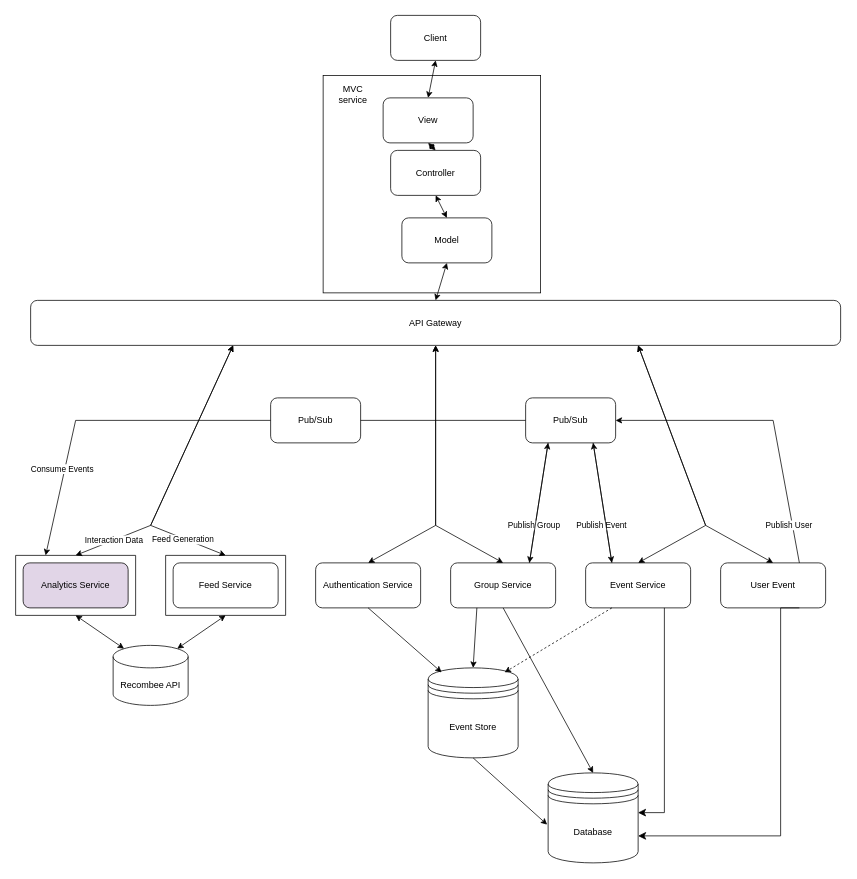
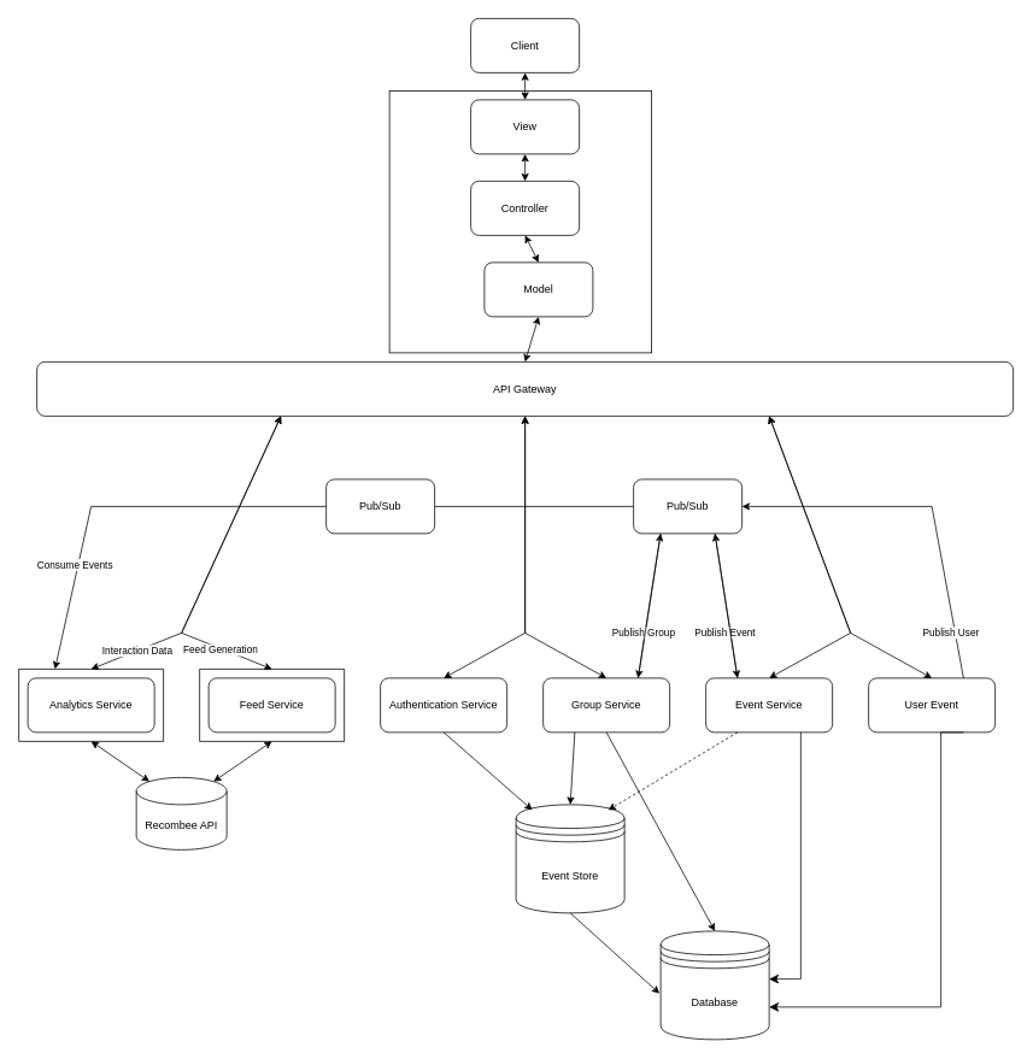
  <mxCell id="0" />
  <mxCell id="1" parent="0" />
  <mxCell id="2" value="" style="whiteSpace=wrap;html=1;aspect=fixed;" vertex="1" parent="1"><mxGeometry x="430" y="100" width="290" height="290" as="geometry" /></mxCell>
  <mxCell id="3" value="" style="swimlane;startSize=0;" parent="1" vertex="1"><mxGeometry x="20" y="740" width="160" height="80" as="geometry" /></mxCell>
- <mxCell id="4" value="Analytics Service" style="rounded=1;whiteSpace=wrap;html=1;fillColor=#e1d5e7;" parent="3" vertex="1"><mxGeometry x="10" y="10" width="140" height="60" as="geometry" /></mxCell>
+ <mxCell id="4" value="Analytics Service" style="rounded=1;whiteSpace=wrap;html=1;" parent="3" vertex="1"><mxGeometry x="10" y="10" width="140" height="60" as="geometry" /></mxCell>
  <mxCell id="5" value="" style="swimlane;startSize=0;gradientColor=none;" parent="1" vertex="1"><mxGeometry x="220" y="740" width="160" height="80" as="geometry" /></mxCell>
  <mxCell id="6" value="Feed Service" style="rounded=1;whiteSpace=wrap;html=1;" parent="5" vertex="1"><mxGeometry x="10" y="10" width="140" height="60" as="geometry" /></mxCell>
  <mxCell id="7" value="Recombee API" style="shape=cylinder3;whiteSpace=wrap;html=1;boundedLbl=1;backgroundOutline=1;size=15;" parent="1" vertex="1"><mxGeometry x="150" y="860" width="100" height="80" as="geometry" /></mxCell>
  <mxCell id="8" value="" style="endArrow=classic;startArrow=classic;html=1;rounded=0;exitX=0.855;exitY=0;exitDx=0;exitDy=4.35;exitPerimeter=0;entryX=0.5;entryY=1;entryDx=0;entryDy=0;" parent="1" source="7" target="5" edge="1"><mxGeometry width="50" height="50" relative="1" as="geometry"><mxPoint x="340" y="870" as="sourcePoint" /><mxPoint x="390" y="820" as="targetPoint" /></mxGeometry></mxCell>
  <mxCell id="9" value="" style="endArrow=classic;startArrow=classic;html=1;rounded=0;exitX=0.5;exitY=1;exitDx=0;exitDy=0;entryX=0.145;entryY=0;entryDx=0;entryDy=4.35;entryPerimeter=0;" parent="1" source="3" target="7" edge="1"><mxGeometry width="50" height="50" relative="1" as="geometry"><mxPoint x="340" y="870" as="sourcePoint" /><mxPoint x="390" y="820" as="targetPoint" /></mxGeometry></mxCell>
  <mxCell id="10" value="API Gateway" style="rounded=1;whiteSpace=wrap;html=1;" parent="1" vertex="1"><mxGeometry x="40" y="400" width="1080" height="60" as="geometry" /></mxCell>
  <mxCell id="11" value="" style="endArrow=classic;startArrow=classic;html=1;rounded=0;exitX=0.5;exitY=0;exitDx=0;exitDy=0;entryX=0.25;entryY=1;entryDx=0;entryDy=0;" parent="1" source="3" target="10" edge="1"><mxGeometry width="50" height="50" relative="1" as="geometry"><mxPoint x="420" y="770" as="sourcePoint" /><mxPoint x="470" y="720" as="targetPoint" /><Array as="points"><mxPoint x="200" y="700" /></Array></mxGeometry></mxCell>
  <mxCell id="12" value="Interaction Data" style="edgeLabel;html=1;align=center;verticalAlign=middle;resizable=0;points=[];" parent="11" vertex="1" connectable="0"><mxGeometry x="-0.707" relative="1" as="geometry"><mxPoint as="offset" /></mxGeometry></mxCell>
  <mxCell id="13" value="" style="endArrow=classic;startArrow=classic;html=1;rounded=0;entryX=0.25;entryY=1;entryDx=0;entryDy=0;exitX=0.5;exitY=0;exitDx=0;exitDy=0;" parent="1" source="5" target="10" edge="1"><mxGeometry width="50" height="50" relative="1" as="geometry"><mxPoint x="420" y="770" as="sourcePoint" /><mxPoint x="470" y="720" as="targetPoint" /><Array as="points"><mxPoint x="200" y="700" /></Array></mxGeometry></mxCell>
  <mxCell id="14" value="Feed Generation" style="edgeLabel;html=1;align=center;verticalAlign=middle;resizable=0;points=[];" parent="13" vertex="1" connectable="0"><mxGeometry x="-0.67" y="1" relative="1" as="geometry"><mxPoint as="offset" /></mxGeometry></mxCell>
  <mxCell id="15" value="Group Service" style="rounded=1;whiteSpace=wrap;html=1;" parent="1" vertex="1"><mxGeometry x="600" y="750" width="140" height="60" as="geometry" /></mxCell>
  <mxCell id="16" value="Event Service" style="rounded=1;whiteSpace=wrap;html=1;" parent="1" vertex="1"><mxGeometry x="780" y="750" width="140" height="60" as="geometry" /></mxCell>
  <mxCell id="17" value="User Event" style="rounded=1;whiteSpace=wrap;html=1;" parent="1" vertex="1"><mxGeometry x="960" y="750" width="140" height="60" as="geometry" /></mxCell>
  <mxCell id="18" value="" style="endArrow=classic;startArrow=classic;html=1;rounded=0;exitX=0.5;exitY=0;exitDx=0;exitDy=0;entryX=0.5;entryY=1;entryDx=0;entryDy=0;" parent="1" source="38" target="10" edge="1"><mxGeometry width="50" height="50" relative="1" as="geometry"><mxPoint x="490" y="750" as="sourcePoint" /><mxPoint x="770" y="710" as="targetPoint" /><Array as="points"><mxPoint x="580" y="700" /></Array></mxGeometry></mxCell>
  <mxCell id="19" value="" style="endArrow=classic;startArrow=classic;html=1;rounded=0;exitX=0.5;exitY=0;exitDx=0;exitDy=0;entryX=0.5;entryY=1;entryDx=0;entryDy=0;" parent="1" source="15" target="10" edge="1"><mxGeometry width="50" height="50" relative="1" as="geometry"><mxPoint x="720" y="760" as="sourcePoint" /><mxPoint x="770" y="710" as="targetPoint" /><Array as="points"><mxPoint x="580" y="700" /></Array></mxGeometry></mxCell>
  <mxCell id="20" value="" style="endArrow=classic;startArrow=classic;html=1;rounded=0;entryX=0.75;entryY=1;entryDx=0;entryDy=0;exitX=0.5;exitY=0;exitDx=0;exitDy=0;" parent="1" source="16" target="10" edge="1"><mxGeometry width="50" height="50" relative="1" as="geometry"><mxPoint x="720" y="760" as="sourcePoint" /><mxPoint x="770" y="710" as="targetPoint" /><Array as="points"><mxPoint x="940" y="700" /></Array></mxGeometry></mxCell>
  <mxCell id="21" value="" style="endArrow=classic;startArrow=classic;html=1;rounded=0;entryX=0.75;entryY=1;entryDx=0;entryDy=0;exitX=0.5;exitY=0;exitDx=0;exitDy=0;" parent="1" source="17" target="10" edge="1"><mxGeometry width="50" height="50" relative="1" as="geometry"><mxPoint x="720" y="760" as="sourcePoint" /><mxPoint x="770" y="710" as="targetPoint" /><Array as="points"><mxPoint x="940" y="700" /></Array></mxGeometry></mxCell>
  <mxCell id="22" value="Pub/Sub" style="rounded=1;whiteSpace=wrap;html=1;" parent="1" vertex="1"><mxGeometry x="360" y="530" width="120" height="60" as="geometry" /></mxCell>
  <mxCell id="23" value="Pub/Sub" style="rounded=1;whiteSpace=wrap;html=1;" parent="1" vertex="1"><mxGeometry x="700" y="530" width="120" height="60" as="geometry" /></mxCell>
  <mxCell id="24" value="" style="endArrow=classic;html=1;rounded=0;exitX=0.25;exitY=0;exitDx=0;exitDy=0;entryX=0.75;entryY=1;entryDx=0;entryDy=0;" parent="1" source="16" target="23" edge="1"><mxGeometry width="50" height="50" relative="1" as="geometry"><mxPoint x="470" y="730" as="sourcePoint" /><mxPoint x="520" y="680" as="targetPoint" /></mxGeometry></mxCell>
  <mxCell id="25" value="Publish Event" style="edgeLabel;html=1;align=center;verticalAlign=middle;resizable=0;points=[];" parent="24" vertex="1" connectable="0"><mxGeometry x="0.102" y="-1" relative="1" as="geometry"><mxPoint x="-2" y="38" as="offset" /></mxGeometry></mxCell>
  <mxCell id="26" value="" style="endArrow=classic;html=1;rounded=0;exitX=0.75;exitY=0;exitDx=0;exitDy=0;entryX=0.25;entryY=1;entryDx=0;entryDy=0;" parent="1" source="15" target="23" edge="1"><mxGeometry width="50" height="50" relative="1" as="geometry"><mxPoint x="740" y="730" as="sourcePoint" /><mxPoint x="790" y="680" as="targetPoint" /></mxGeometry></mxCell>
  <mxCell id="27" value="Publish Group" style="edgeLabel;html=1;align=center;verticalAlign=middle;resizable=0;points=[];" parent="26" vertex="1" connectable="0"><mxGeometry x="0.218" y="2" relative="1" as="geometry"><mxPoint x="-8" y="48" as="offset" /></mxGeometry></mxCell>
  <mxCell id="28" value="" style="endArrow=none;html=1;rounded=0;exitX=1;exitY=0.5;exitDx=0;exitDy=0;entryX=0;entryY=0.5;entryDx=0;entryDy=0;" parent="1" source="22" target="23" edge="1"><mxGeometry width="50" height="50" relative="1" as="geometry"><mxPoint x="440" y="730" as="sourcePoint" /><mxPoint x="490" y="680" as="targetPoint" /></mxGeometry></mxCell>
  <mxCell id="29" value="" style="endArrow=classic;html=1;rounded=0;exitX=0;exitY=0.5;exitDx=0;exitDy=0;entryX=0.25;entryY=0;entryDx=0;entryDy=0;" parent="1" source="22" target="3" edge="1"><mxGeometry width="50" height="50" relative="1" as="geometry"><mxPoint x="420" y="730" as="sourcePoint" /><mxPoint x="470" y="680" as="targetPoint" /><Array as="points"><mxPoint x="100" y="560" /></Array></mxGeometry></mxCell>
  <mxCell id="30" value="Consume Events" style="edgeLabel;html=1;align=center;verticalAlign=middle;resizable=0;points=[];" parent="29" vertex="1" connectable="0"><mxGeometry x="0.472" y="-4" relative="1" as="geometry"><mxPoint as="offset" /></mxGeometry></mxCell>
  <mxCell id="31" value="" style="endArrow=classic;html=1;rounded=0;exitX=0.75;exitY=0;exitDx=0;exitDy=0;entryX=1;entryY=0.5;entryDx=0;entryDy=0;" parent="1" source="17" target="23" edge="1"><mxGeometry width="50" height="50" relative="1" as="geometry"><mxPoint x="640" y="720" as="sourcePoint" /><mxPoint x="690" y="670" as="targetPoint" /><Array as="points"><mxPoint x="1030" y="560" /></Array></mxGeometry></mxCell>
  <mxCell id="32" value="Publish User" style="edgeLabel;html=1;align=center;verticalAlign=middle;resizable=0;points=[];" parent="31" vertex="1" connectable="0"><mxGeometry x="-0.403" relative="1" as="geometry"><mxPoint x="7" y="68" as="offset" /></mxGeometry></mxCell>
  <mxCell id="33" value="" style="endArrow=classic;html=1;rounded=0;exitX=0.25;exitY=1;exitDx=0;exitDy=0;entryX=0.75;entryY=0;entryDx=0;entryDy=0;" parent="1" source="23" target="15" edge="1"><mxGeometry width="50" height="50" relative="1" as="geometry"><mxPoint x="580" y="720" as="sourcePoint" /><mxPoint x="630" y="670" as="targetPoint" /></mxGeometry></mxCell>
  <mxCell id="34" value="" style="endArrow=classic;html=1;rounded=0;exitX=0.75;exitY=1;exitDx=0;exitDy=0;entryX=0.25;entryY=0;entryDx=0;entryDy=0;" parent="1" source="23" target="16" edge="1"><mxGeometry width="50" height="50" relative="1" as="geometry"><mxPoint x="630" y="720" as="sourcePoint" /><mxPoint x="680" y="670" as="targetPoint" /></mxGeometry></mxCell>
  <mxCell id="35" value="Client" style="rounded=1;whiteSpace=wrap;html=1;" parent="1" vertex="1"><mxGeometry x="520" y="20" width="120" height="60" as="geometry" /></mxCell>
- <mxCell id="36" value="View" style="rounded=1;whiteSpace=wrap;html=1;" vertex="1" parent="1"><mxGeometry x="510" y="130" width="120" height="60" as="geometry" /></mxCell>
+ <mxCell id="36" value="View" style="rounded=1;whiteSpace=wrap;html=1;" vertex="1" parent="1"><mxGeometry x="520" y="110" width="120" height="60" as="geometry" /></mxCell>
  <mxCell id="37" value="" style="endArrow=classic;startArrow=classic;html=1;rounded=0;entryX=0.5;entryY=1;entryDx=0;entryDy=0;exitX=0.5;exitY=0;exitDx=0;exitDy=0;" edge="1" parent="1" source="36" target="35"><mxGeometry width="50" height="50" relative="1" as="geometry"><mxPoint x="569.5" y="240" as="sourcePoint" /><mxPoint x="569.5" y="150" as="targetPoint" /></mxGeometry></mxCell>
  <mxCell id="38" value="Authentication Service" style="rounded=1;whiteSpace=wrap;html=1;" vertex="1" parent="1"><mxGeometry x="420" y="750" width="140" height="60" as="geometry" /></mxCell>
  <mxCell id="39" value="Event Store" style="shape=datastore;whiteSpace=wrap;html=1;" vertex="1" parent="1"><mxGeometry x="570" y="890" width="120" height="120" as="geometry" /></mxCell>
  <mxCell id="40" value="Database" style="shape=datastore;whiteSpace=wrap;html=1;" vertex="1" parent="1"><mxGeometry x="730" y="1030" width="120" height="120" as="geometry" /></mxCell>
  <mxCell id="41" value="" style="endArrow=classic;html=1;rounded=0;entryX=0.15;entryY=0.05;entryDx=0;entryDy=0;entryPerimeter=0;exitX=0.5;exitY=1;exitDx=0;exitDy=0;" edge="1" parent="1" source="38" target="39"><mxGeometry width="50" height="50" relative="1" as="geometry"><mxPoint x="740" y="840" as="sourcePoint" /><mxPoint x="790" y="790" as="targetPoint" /></mxGeometry></mxCell>
  <mxCell id="42" value="" style="endArrow=classic;html=1;rounded=0;exitX=0.25;exitY=1;exitDx=0;exitDy=0;entryX=0.5;entryY=0;entryDx=0;entryDy=0;" edge="1" parent="1" source="15" target="39"><mxGeometry width="50" height="50" relative="1" as="geometry"><mxPoint x="740" y="840" as="sourcePoint" /><mxPoint x="790" y="790" as="targetPoint" /></mxGeometry></mxCell>
  <mxCell id="43" value="" style="endArrow=classic;html=1;rounded=0;exitX=0.25;exitY=1;exitDx=0;exitDy=0;entryX=0.85;entryY=0.05;entryDx=0;entryDy=0;entryPerimeter=0;dashed=1;" edge="1" parent="1" source="16" target="39"><mxGeometry width="50" height="50" relative="1" as="geometry"><mxPoint x="740" y="840" as="sourcePoint" /><mxPoint x="790" y="790" as="targetPoint" /></mxGeometry></mxCell>
  <mxCell id="44" value="" style="endArrow=classic;html=1;rounded=0;exitX=0.5;exitY=1;exitDx=0;exitDy=0;entryX=-0.011;entryY=0.575;entryDx=0;entryDy=0;entryPerimeter=0;" edge="1" parent="1" source="39" target="40"><mxGeometry width="50" height="50" relative="1" as="geometry"><mxPoint x="780" y="1050" as="sourcePoint" /><mxPoint x="680" y="1110" as="targetPoint" /></mxGeometry></mxCell>
  <mxCell id="45" value="" style="edgeStyle=elbowEdgeStyle;elbow=horizontal;endArrow=classic;html=1;curved=0;rounded=0;endSize=8;startSize=8;entryX=1;entryY=0.7;entryDx=0;entryDy=0;exitX=0.75;exitY=1;exitDx=0;exitDy=0;" edge="1" parent="1" source="17" target="40"><mxGeometry width="50" height="50" relative="1" as="geometry"><mxPoint x="910" y="930" as="sourcePoint" /><mxPoint x="960" y="880" as="targetPoint" /><Array as="points"><mxPoint x="1040" y="960" /></Array></mxGeometry></mxCell>
  <mxCell id="46" value="" style="edgeStyle=elbowEdgeStyle;elbow=vertical;endArrow=classic;html=1;curved=0;rounded=0;endSize=8;startSize=8;entryX=0.999;entryY=0.438;entryDx=0;entryDy=0;entryPerimeter=0;exitX=0.75;exitY=1;exitDx=0;exitDy=0;" edge="1" parent="1" source="16" target="40"><mxGeometry width="50" height="50" relative="1" as="geometry"><mxPoint x="910" y="930" as="sourcePoint" /><mxPoint x="960" y="880" as="targetPoint" /><Array as="points"><mxPoint x="920" y="1083" /></Array></mxGeometry></mxCell>
  <mxCell id="47" value="" style="endArrow=classic;html=1;rounded=0;exitX=0.5;exitY=1;exitDx=0;exitDy=0;entryX=0.5;entryY=0;entryDx=0;entryDy=0;" edge="1" parent="1" source="15" target="40"><mxGeometry width="50" height="50" relative="1" as="geometry"><mxPoint x="910" y="930" as="sourcePoint" /><mxPoint x="960" y="880" as="targetPoint" /></mxGeometry></mxCell>
  <mxCell id="48" value="Controller" style="rounded=1;whiteSpace=wrap;html=1;" vertex="1" parent="1"><mxGeometry x="520" y="200" width="120" height="60" as="geometry" /></mxCell>
  <mxCell id="49" value="Model" style="rounded=1;whiteSpace=wrap;html=1;" vertex="1" parent="1"><mxGeometry x="535" y="290" width="120" height="60" as="geometry" /></mxCell>
  <mxCell id="50" value="" style="endArrow=classic;startArrow=classic;html=1;rounded=0;exitX=0.5;exitY=1;exitDx=0;exitDy=0;entryX=0.5;entryY=0;entryDx=0;entryDy=0;" edge="1" parent="1" source="36" target="48"><mxGeometry width="50" height="50" relative="1" as="geometry"><mxPoint x="820" y="350" as="sourcePoint" /><mxPoint x="870" y="300" as="targetPoint" /></mxGeometry></mxCell>
  <mxCell id="51" value="" style="endArrow=classic;startArrow=classic;html=1;rounded=0;exitX=0.5;exitY=1;exitDx=0;exitDy=0;entryX=0.5;entryY=0;entryDx=0;entryDy=0;" edge="1" parent="1" source="48" target="49"><mxGeometry width="50" height="50" relative="1" as="geometry"><mxPoint x="820" y="350" as="sourcePoint" /><mxPoint x="870" y="300" as="targetPoint" /></mxGeometry></mxCell>
  <mxCell id="52" value="" style="endArrow=classic;startArrow=classic;html=1;rounded=0;exitX=0.5;exitY=1;exitDx=0;exitDy=0;entryX=0.5;entryY=0;entryDx=0;entryDy=0;" edge="1" parent="1" source="49" target="10"><mxGeometry width="50" height="50" relative="1" as="geometry"><mxPoint x="820" y="350" as="sourcePoint" /><mxPoint x="870" y="300" as="targetPoint" /></mxGeometry></mxCell>
- <mxCell id="53" value="MVC service" style="text;html=1;align=center;verticalAlign=middle;whiteSpace=wrap;rounded=0;" vertex="1" parent="1"><mxGeometry x="440" y="110" width="60" height="30" as="geometry" /></mxCell>
